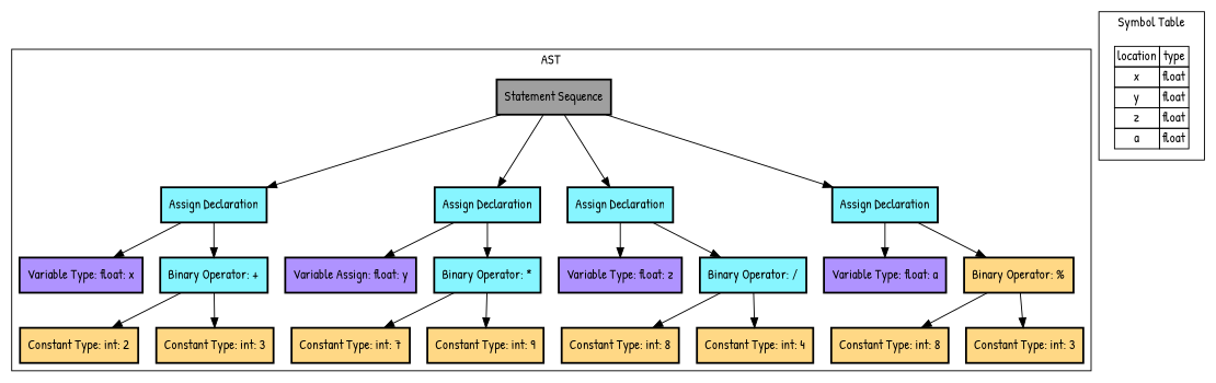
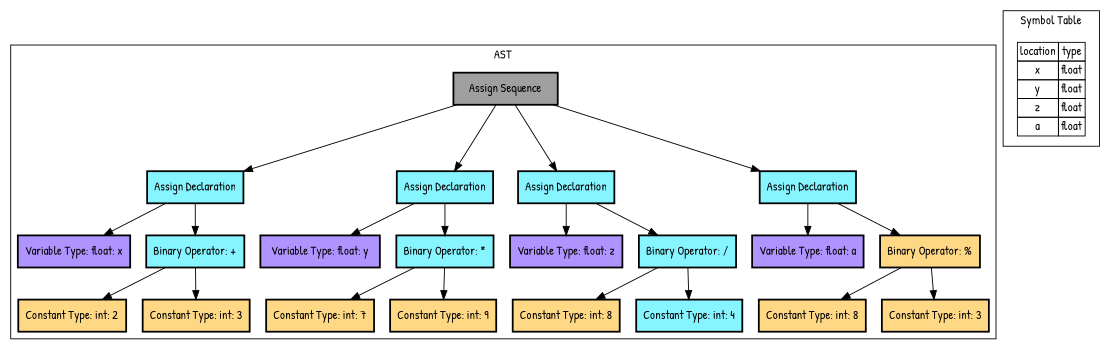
  digraph {
    fontname="Patrick Hand"
    node [fillcolor="#FFD885" fontname="Patrick Hand" penwidth=2 shape=rectangle style=filled]
    edge [fontname="Patrick Hand"]
-   n1 [fillcolor="#9f9f9f" label="Statement Sequence"]
+   n1 [fillcolor="#9f9f9f" label="Assign Sequence"]
    n2 [fillcolor="#87f5ff" label="Assign Declaration"]
    n3 [fillcolor="#87f5ff" label="Assign Declaration"]
    n4 [fillcolor="#87f5ff" label="Assign Declaration"]
    n5 [fillcolor="#87f5ff" label="Assign Declaration"]
    n6 [fillcolor="#af93ff" label="Variable Type: float: x"]
    n7 [fillcolor="#87f5ff" label="Binary Operator: +"]
    n8 [label="Constant Type: int: 2"]
    n9 [label="Constant Type: int: 3"]
-   n10 [fillcolor="#af93ff" label="Variable Assign: float: y"]
+   n10 [fillcolor="#af93ff" label="Variable Type: float: y"]
    n11 [fillcolor="#87f5ff" label="Binary Operator: *"]
    n12 [label="Constant Type: int: 7"]
    n13 [label="Constant Type: int: 9"]
    n14 [fillcolor="#af93ff" label="Variable Type: float: z"]
    n15 [fillcolor="#87f5ff" label="Binary Operator: /"]
    n16 [label="Constant Type: int: 8"]
-   n17 [label="Constant Type: int: 4"]
+   n17 [fillcolor="#87f5ff" label="Constant Type: int: 4"]
    n18 [fillcolor="#af93ff" label="Variable Type: float: a"]
    n19 [label="Binary Operator: %"]
    n20 [label="Constant Type: int: 8"]
    n21 [label="Constant Type: int: 3"]
    n22 [label=< 				<table border='0' cellborder='1' cellspacing='0'> 					<tr><td>location</td><td>type</td></tr> 						<tr><td>x</td><td>float</td></tr> 						<tr><td>y</td><td>float</td></tr> 						<tr><td>z</td><td>float</td></tr> 						<tr><td>a</td><td>float</td></tr> 				</table> 			> shape=plaintext fillcolor="" penwidth="" style=""]
    subgraph cluster_1 {
      label=AST
      n1
      n2
      n3
      n4
      n5
      n6
      n7
      n8
      n9
      n10
      n11
      n12
      n13
      n14
      n15
      n16
      n17
      n18
      n19
      n20
      n21
    }
    subgraph cluster_2 {
      label="Symbol Table"
      n22
    }
    n1 -> n2
    n1 -> n3
    n1 -> n4
    n1 -> n5
    n2 -> n6
    n2 -> n7
    n3 -> n10
    n3 -> n11
    n4 -> n14
    n4 -> n15
    n5 -> n18
    n5 -> n19
    n7 -> n8
    n7 -> n9
    n11 -> n12
    n11 -> n13
    n15 -> n16
    n15 -> n17
    n19 -> n20
    n19 -> n21
  }
